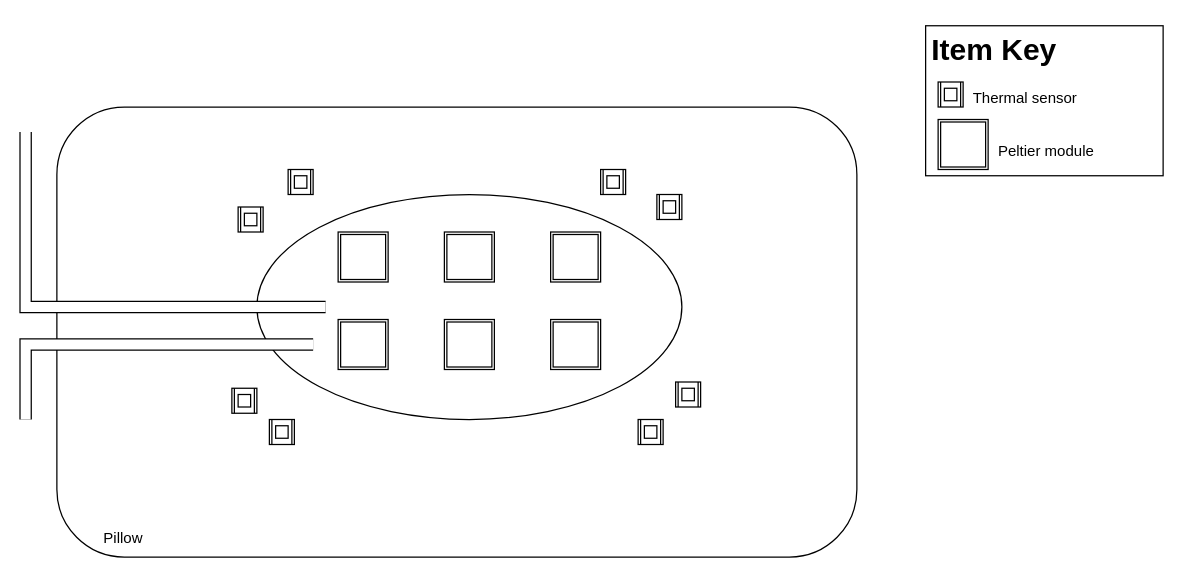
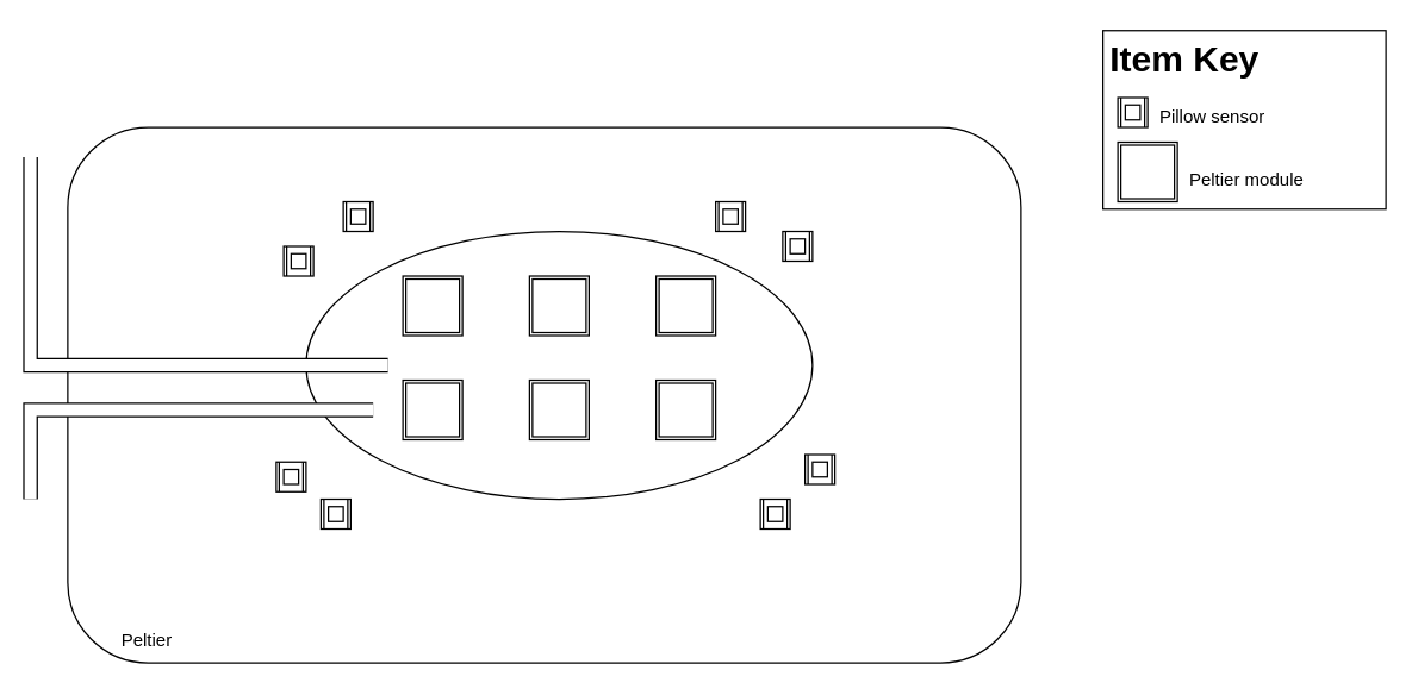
  <mxCell id="0" />
  <mxCell id="1" parent="0" />
  <mxCell id="2" value="" style="rounded=1;whiteSpace=wrap;html=1;" vertex="1" parent="1"><mxGeometry x="45" y="85" width="640" height="360" as="geometry" /></mxCell>
- <mxCell id="3" value="Pillow&amp;nbsp;" style="text;html=1;strokeColor=none;fillColor=none;align=center;verticalAlign=middle;whiteSpace=wrap;rounded=0;" vertex="1" parent="1"><mxGeometry x="70" y="415" width="60" height="30" as="geometry" /></mxCell>
+ <mxCell id="3" value="Peltier&amp;nbsp;" style="text;html=1;strokeColor=none;fillColor=none;align=center;verticalAlign=middle;whiteSpace=wrap;rounded=0;" vertex="1" parent="1"><mxGeometry x="70" y="415" width="60" height="30" as="geometry" /></mxCell>
  <mxCell id="4" value="" style="ellipse;whiteSpace=wrap;html=1;" vertex="1" parent="1"><mxGeometry x="205" y="155" width="340" height="180" as="geometry" /></mxCell>
  <mxCell id="5" value="" style="shape=filledEdge;curved=0;rounded=0;fixDash=1;endArrow=none;strokeWidth=10;fillColor=#ffffff;edgeStyle=orthogonalEdgeStyle;html=1;" edge="1" parent="1"><mxGeometry width="60" height="40" relative="1" as="geometry"><mxPoint x="20" y="105" as="sourcePoint" /><mxPoint x="260" y="245" as="targetPoint" /><Array as="points"><mxPoint x="20" y="245" /></Array></mxGeometry></mxCell>
  <mxCell id="6" value="" style="shape=ext;double=1;whiteSpace=wrap;html=1;aspect=fixed;" vertex="1" parent="1"><mxGeometry x="270" y="185" width="40" height="40" as="geometry" /></mxCell>
  <mxCell id="7" value="" style="shape=ext;double=1;whiteSpace=wrap;html=1;aspect=fixed;" vertex="1" parent="1"><mxGeometry x="355" y="185" width="40" height="40" as="geometry" /></mxCell>
  <mxCell id="8" value="" style="shape=ext;double=1;whiteSpace=wrap;html=1;aspect=fixed;" vertex="1" parent="1"><mxGeometry x="440" y="185" width="40" height="40" as="geometry" /></mxCell>
  <mxCell id="9" value="" style="shape=ext;double=1;whiteSpace=wrap;html=1;aspect=fixed;" vertex="1" parent="1"><mxGeometry x="355" y="255" width="40" height="40" as="geometry" /></mxCell>
  <mxCell id="10" value="" style="shape=ext;double=1;whiteSpace=wrap;html=1;aspect=fixed;" vertex="1" parent="1"><mxGeometry x="270" y="255" width="40" height="40" as="geometry" /></mxCell>
  <mxCell id="11" value="" style="shape=ext;double=1;whiteSpace=wrap;html=1;aspect=fixed;" vertex="1" parent="1"><mxGeometry x="440" y="255" width="40" height="40" as="geometry" /></mxCell>
  <mxCell id="12" value="" style="shape=filledEdge;curved=0;rounded=0;fixDash=1;endArrow=none;strokeWidth=10;fillColor=#ffffff;edgeStyle=orthogonalEdgeStyle;html=1;" edge="1" parent="1"><mxGeometry width="60" height="40" relative="1" as="geometry"><mxPoint x="20" y="335" as="sourcePoint" /><mxPoint x="250" y="275" as="targetPoint" /><Array as="points"><mxPoint x="20" y="275" /></Array></mxGeometry></mxCell>
  <mxCell id="13" value="" style="shape=process;whiteSpace=wrap;html=1;backgroundOutline=1;" vertex="1" parent="1"><mxGeometry x="525" y="155" width="20" height="20" as="geometry" /></mxCell>
  <mxCell id="14" value="" style="whiteSpace=wrap;html=1;aspect=fixed;" vertex="1" parent="1"><mxGeometry x="530" y="160" width="10" height="10" as="geometry" /></mxCell>
  <mxCell id="15" value="" style="shape=process;whiteSpace=wrap;html=1;backgroundOutline=1;" vertex="1" parent="1"><mxGeometry x="480" y="135" width="20" height="20" as="geometry" /></mxCell>
  <mxCell id="16" value="" style="whiteSpace=wrap;html=1;aspect=fixed;" vertex="1" parent="1"><mxGeometry x="485" y="140" width="10" height="10" as="geometry" /></mxCell>
  <mxCell id="17" value="" style="shape=process;whiteSpace=wrap;html=1;backgroundOutline=1;" vertex="1" parent="1"><mxGeometry x="230" y="135" width="20" height="20" as="geometry" /></mxCell>
  <mxCell id="18" value="" style="whiteSpace=wrap;html=1;aspect=fixed;" vertex="1" parent="1"><mxGeometry x="235" y="140" width="10" height="10" as="geometry" /></mxCell>
  <mxCell id="19" value="" style="shape=process;whiteSpace=wrap;html=1;backgroundOutline=1;" vertex="1" parent="1"><mxGeometry x="190" y="165" width="20" height="20" as="geometry" /></mxCell>
  <mxCell id="20" value="" style="whiteSpace=wrap;html=1;aspect=fixed;" vertex="1" parent="1"><mxGeometry x="195" y="170" width="10" height="10" as="geometry" /></mxCell>
  <mxCell id="21" value="" style="shape=process;whiteSpace=wrap;html=1;backgroundOutline=1;" vertex="1" parent="1"><mxGeometry x="215" y="335" width="20" height="20" as="geometry" /></mxCell>
  <mxCell id="22" value="" style="whiteSpace=wrap;html=1;aspect=fixed;" vertex="1" parent="1"><mxGeometry x="220" y="340" width="10" height="10" as="geometry" /></mxCell>
  <mxCell id="23" value="" style="shape=process;whiteSpace=wrap;html=1;backgroundOutline=1;" vertex="1" parent="1"><mxGeometry x="185" y="310" width="20" height="20" as="geometry" /></mxCell>
  <mxCell id="24" value="" style="whiteSpace=wrap;html=1;aspect=fixed;" vertex="1" parent="1"><mxGeometry x="190" y="315" width="10" height="10" as="geometry" /></mxCell>
  <mxCell id="25" value="" style="shape=process;whiteSpace=wrap;html=1;backgroundOutline=1;" vertex="1" parent="1"><mxGeometry x="540" y="305" width="20" height="20" as="geometry" /></mxCell>
  <mxCell id="26" value="" style="whiteSpace=wrap;html=1;aspect=fixed;" vertex="1" parent="1"><mxGeometry x="545" y="310" width="10" height="10" as="geometry" /></mxCell>
  <mxCell id="27" value="" style="shape=process;whiteSpace=wrap;html=1;backgroundOutline=1;" vertex="1" parent="1"><mxGeometry x="510" y="335" width="20" height="20" as="geometry" /></mxCell>
  <mxCell id="28" value="" style="whiteSpace=wrap;html=1;aspect=fixed;" vertex="1" parent="1"><mxGeometry x="515" y="340" width="10" height="10" as="geometry" /></mxCell>
  <mxCell id="29" value="" style="shape=process;whiteSpace=wrap;html=1;backgroundOutline=1;" vertex="1" parent="1"><mxGeometry x="750" y="65" width="20" height="20" as="geometry" /></mxCell>
  <mxCell id="30" value="" style="whiteSpace=wrap;html=1;aspect=fixed;" vertex="1" parent="1"><mxGeometry x="755" y="70" width="10" height="10" as="geometry" /></mxCell>
- <mxCell id="31" value="&lt;h1&gt;Item Key&amp;nbsp;&lt;/h1&gt;&lt;div&gt;&lt;span style=&quot;white-space: pre;&quot;&gt;&#09;&lt;/span&gt;&amp;nbsp; Thermal sensor&lt;br&gt;&lt;/div&gt;&lt;div&gt;&lt;br&gt;&lt;/div&gt;&lt;div&gt;&lt;br&gt;&lt;/div&gt;&lt;div&gt;&lt;span style=&quot;white-space: pre;&quot;&gt;&#09;&lt;/span&gt;&lt;span style=&quot;white-space: pre;&quot;&gt;&#09;&lt;/span&gt;Peltier module&amp;nbsp;&lt;br&gt;&lt;/div&gt;" style="text;html=1;strokeColor=default;fillColor=none;spacing=5;spacingTop=-20;whiteSpace=wrap;overflow=hidden;rounded=0;" vertex="1" parent="1"><mxGeometry x="740" y="20" width="190" height="120" as="geometry" /></mxCell>
+ <mxCell id="31" value="&lt;h1&gt;Item Key&amp;nbsp;&lt;/h1&gt;&lt;div&gt;&lt;span style=&quot;white-space: pre;&quot;&gt;&#09;&lt;/span&gt;&amp;nbsp; Pillow sensor&lt;br&gt;&lt;/div&gt;&lt;div&gt;&lt;br&gt;&lt;/div&gt;&lt;div&gt;&lt;br&gt;&lt;/div&gt;&lt;div&gt;&lt;span style=&quot;white-space: pre;&quot;&gt;&#09;&lt;/span&gt;&lt;span style=&quot;white-space: pre;&quot;&gt;&#09;&lt;/span&gt;Peltier module&amp;nbsp;&lt;br&gt;&lt;/div&gt;" style="text;html=1;strokeColor=default;fillColor=none;spacing=5;spacingTop=-20;whiteSpace=wrap;overflow=hidden;rounded=0;" vertex="1" parent="1"><mxGeometry x="740" y="20" width="190" height="120" as="geometry" /></mxCell>
  <mxCell id="32" value="" style="shape=ext;double=1;whiteSpace=wrap;html=1;aspect=fixed;" vertex="1" parent="1"><mxGeometry x="750" y="95" width="40" height="40" as="geometry" /></mxCell>
